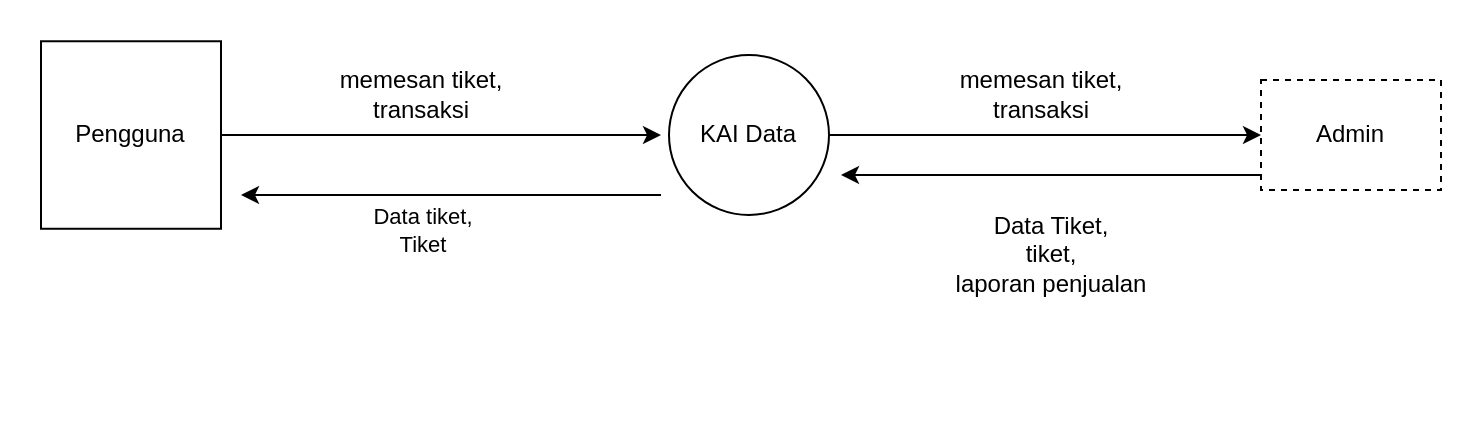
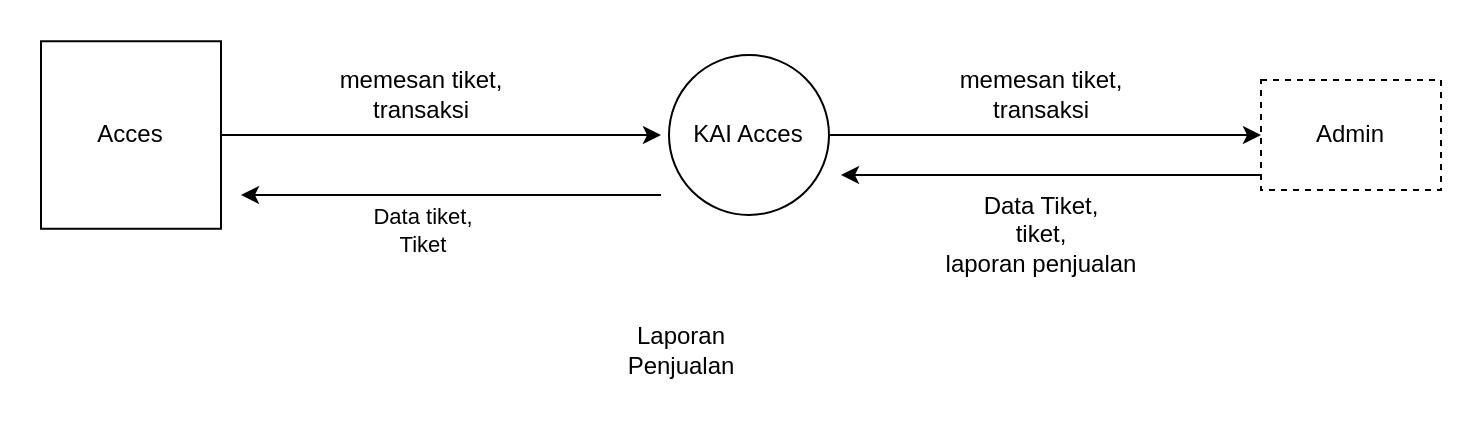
  <mxCell id="0" />
  <mxCell id="1" parent="0" />
  <mxCell id="2" style="edgeStyle=orthogonalEdgeStyle;rounded=0;orthogonalLoop=1;jettySize=auto;html=1;entryX=0;entryY=0.5;entryDx=0;entryDy=0;" parent="1" source="3" target="7" edge="1"><mxGeometry relative="1" as="geometry" /></mxCell>
- <mxCell id="3" value="KAI Data" style="ellipse;whiteSpace=wrap;html=1;aspect=fixed;" parent="1" vertex="1"><mxGeometry x="334" y="27" width="80" height="80" as="geometry" /></mxCell>
+ <mxCell id="3" value="KAI Acces" style="ellipse;whiteSpace=wrap;html=1;aspect=fixed;" parent="1" vertex="1"><mxGeometry x="334" y="27" width="80" height="80" as="geometry" /></mxCell>
  <mxCell id="4" style="edgeStyle=orthogonalEdgeStyle;rounded=0;orthogonalLoop=1;jettySize=auto;html=1;" parent="1" source="5" edge="1"><mxGeometry relative="1" as="geometry"><mxPoint x="330" y="67.005" as="targetPoint" /></mxGeometry></mxCell>
- <mxCell id="5" value="Pengguna" style="rounded=0;whiteSpace=wrap;html=1;" parent="1" vertex="1"><mxGeometry x="20" y="20.13" width="90" height="93.75" as="geometry" /></mxCell>
+ <mxCell id="5" value="Acces" style="rounded=0;whiteSpace=wrap;html=1;" parent="1" vertex="1"><mxGeometry x="20" y="20.13" width="90" height="93.75" as="geometry" /></mxCell>
  <mxCell id="6" style="edgeStyle=orthogonalEdgeStyle;rounded=0;orthogonalLoop=1;jettySize=auto;html=1;" parent="1" source="7" edge="1"><mxGeometry relative="1" as="geometry"><mxPoint x="420" y="87" as="targetPoint" /><Array as="points"><mxPoint x="530" y="87" /><mxPoint x="530" y="87" /></Array></mxGeometry></mxCell>
  <mxCell id="7" value="Admin" style="rounded=0;whiteSpace=wrap;html=1;dashed=1;" parent="1" vertex="1"><mxGeometry x="630" y="39.5" width="90" height="55" as="geometry" /></mxCell>
  <mxCell id="8" value="memesan tiket,&lt;br&gt;transaksi" style="text;html=1;align=center;verticalAlign=middle;resizable=0;points=[];autosize=1;strokeColor=none;fillColor=none;" parent="1" vertex="1"><mxGeometry x="470" y="27" width="100" height="40" as="geometry" /></mxCell>
- <mxCell id="9" value="Data Tiket,&lt;br&gt;tiket,&lt;br&gt;laporan penjualan&lt;br&gt;" style="text;html=1;align=center;verticalAlign=middle;resizable=0;points=[];autosize=1;strokeColor=none;fillColor=none;" parent="1" vertex="1"><mxGeometry x="465" y="97" width="120" height="60" as="geometry" /></mxCell>
+ <mxCell id="9" value="Data Tiket,&lt;br&gt;tiket,&lt;br&gt;laporan penjualan&lt;br&gt;" style="text;html=1;align=center;verticalAlign=middle;resizable=0;points=[];autosize=1;strokeColor=none;fillColor=none;" parent="1" vertex="1"><mxGeometry x="460" y="87" width="120" height="60" as="geometry" /></mxCell>
+ <mxCell id="10" value="Laporan&lt;br&gt;Penjualan" style="text;html=1;align=center;verticalAlign=middle;resizable=0;points=[];autosize=1;strokeColor=none;fillColor=none;" parent="1" vertex="1"><mxGeometry x="300" y="154.5" width="80" height="40" as="geometry" /></mxCell>
  <mxCell id="11" value="" style="endArrow=classic;html=1;rounded=0;" parent="1" edge="1"><mxGeometry width="50" height="50" relative="1" as="geometry"><mxPoint x="330" y="97" as="sourcePoint" /><mxPoint x="120" y="97" as="targetPoint" /></mxGeometry></mxCell>
  <mxCell id="12" value="Data tiket, &lt;br&gt;Tiket" style="edgeLabel;html=1;align=center;verticalAlign=middle;resizable=0;points=[];" parent="11" vertex="1" connectable="0"><mxGeometry x="0.438" y="-1" relative="1" as="geometry"><mxPoint x="31" y="18" as="offset" /></mxGeometry></mxCell>
  <mxCell id="13" value="memesan tiket,&lt;br&gt;transaksi" style="text;html=1;align=center;verticalAlign=middle;resizable=0;points=[];autosize=1;strokeColor=none;fillColor=none;" vertex="1" parent="1"><mxGeometry x="160" y="27" width="100" height="40" as="geometry" /></mxCell>
